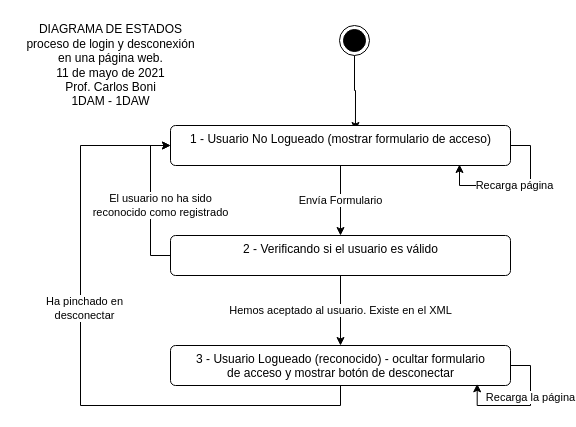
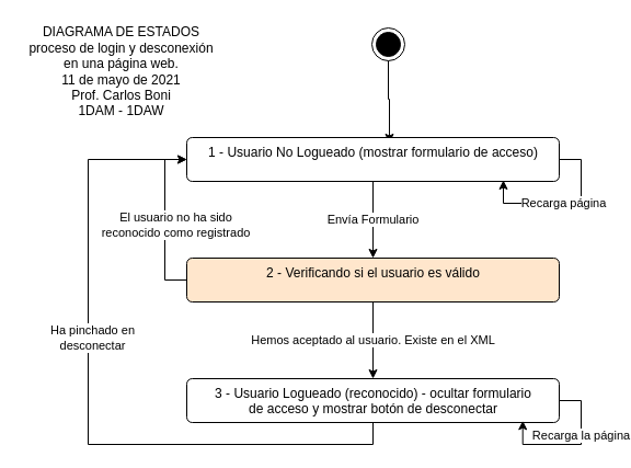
  <mxCell id="0" />
  <mxCell id="1" parent="0" />
  <mxCell id="2" style="edgeStyle=orthogonalEdgeStyle;rounded=0;orthogonalLoop=1;jettySize=auto;html=1;entryX=0.544;entryY=0.125;entryDx=0;entryDy=0;entryPerimeter=0;" edge="1" parent="1" source="3" target="5"><mxGeometry relative="1" as="geometry" /></mxCell>
  <mxCell id="3" value="" style="ellipse;html=1;shape=endState;fillColor=#000000;strokeColor=#000000;" vertex="1" parent="1"><mxGeometry x="339" y="25" width="30" height="30" as="geometry" /></mxCell>
  <mxCell id="4" value="Envía Formulario" style="edgeStyle=orthogonalEdgeStyle;rounded=0;orthogonalLoop=1;jettySize=auto;html=1;entryX=0.5;entryY=0;entryDx=0;entryDy=0;" edge="1" parent="1" source="5" target="9"><mxGeometry relative="1" as="geometry" /></mxCell>
  <mxCell id="5" value="1 - Usuario No Logueado (mostrar formulario de acceso)" style="html=1;align=center;verticalAlign=top;rounded=1;absoluteArcSize=1;arcSize=10;dashed=0;" vertex="1" parent="1"><mxGeometry x="170" y="125" width="340" height="40" as="geometry" /></mxCell>
  <mxCell id="6" value="Recarga página" style="edgeStyle=orthogonalEdgeStyle;rounded=0;orthogonalLoop=1;jettySize=auto;html=1;entryX=0.85;entryY=0.975;entryDx=0;entryDy=0;entryPerimeter=0;exitX=1;exitY=0.5;exitDx=0;exitDy=0;" edge="1" parent="1" source="5" target="5"><mxGeometry relative="1" as="geometry" /></mxCell>
  <mxCell id="7" value="Hemos aceptado al usuario. Existe en el XML" style="edgeStyle=orthogonalEdgeStyle;rounded=0;orthogonalLoop=1;jettySize=auto;html=1;entryX=0.5;entryY=0;entryDx=0;entryDy=0;" edge="1" parent="1" source="9" target="12"><mxGeometry relative="1" as="geometry" /></mxCell>
  <mxCell id="8" value="El usuario no ha sido&lt;br&gt;reconocido como registrado" style="edgeStyle=orthogonalEdgeStyle;rounded=0;orthogonalLoop=1;jettySize=auto;html=1;entryX=0;entryY=0.5;entryDx=0;entryDy=0;exitX=0;exitY=0.5;exitDx=0;exitDy=0;" edge="1" parent="1" source="9" target="5"><mxGeometry x="-0.067" y="-10" relative="1" as="geometry"><mxPoint as="offset" /></mxGeometry></mxCell>
- <mxCell id="9" value="2 - Verificando si el usuario es válido" style="html=1;align=center;verticalAlign=top;rounded=1;absoluteArcSize=1;arcSize=10;dashed=0;" vertex="1" parent="1"><mxGeometry x="170" y="235" width="340" height="40" as="geometry" /></mxCell>
+ <mxCell id="9" value="2 - Verificando si el usuario es válido" style="html=1;align=center;verticalAlign=top;rounded=1;absoluteArcSize=1;arcSize=10;dashed=0;fillColor=#ffe6cc;" vertex="1" parent="1"><mxGeometry x="170" y="235" width="340" height="40" as="geometry" /></mxCell>
  <mxCell id="10" style="edgeStyle=orthogonalEdgeStyle;rounded=0;orthogonalLoop=1;jettySize=auto;html=1;entryX=0;entryY=0.5;entryDx=0;entryDy=0;" edge="1" parent="1" source="12" target="5"><mxGeometry relative="1" as="geometry"><Array as="points"><mxPoint x="340" y="405" /><mxPoint x="80" y="405" /><mxPoint x="80" y="145" /></Array></mxGeometry></mxCell>
  <mxCell id="11" value="Ha pinchado en&lt;br&gt;desconectar" style="edgeLabel;html=1;align=center;verticalAlign=middle;resizable=0;points=[];" vertex="1" connectable="0" parent="10"><mxGeometry x="0.201" y="-2" relative="1" as="geometry"><mxPoint x="1" as="offset" /></mxGeometry></mxCell>
  <mxCell id="12" value="3 - Usuario Logueado (reconocido) - ocultar formulario&lt;br&gt;de acceso y mostrar botón de desconectar" style="html=1;align=center;verticalAlign=top;rounded=1;absoluteArcSize=1;arcSize=10;dashed=0;" vertex="1" parent="1"><mxGeometry x="170" y="345" width="340" height="40" as="geometry" /></mxCell>
  <mxCell id="13" style="edgeStyle=orthogonalEdgeStyle;rounded=0;orthogonalLoop=1;jettySize=auto;html=1;entryX=0.902;entryY=0.958;entryDx=0;entryDy=0;entryPerimeter=0;exitX=1;exitY=0.5;exitDx=0;exitDy=0;" edge="1" parent="1" source="12" target="12"><mxGeometry relative="1" as="geometry"><Array as="points"><mxPoint x="530" y="365" /><mxPoint x="530" y="405" /><mxPoint x="477" y="405" /></Array></mxGeometry></mxCell>
  <mxCell id="14" value="Recarga la página" style="edgeLabel;html=1;align=center;verticalAlign=middle;resizable=0;points=[];" vertex="1" connectable="0" parent="13"><mxGeometry x="-0.247" y="-1" relative="1" as="geometry"><mxPoint as="offset" /></mxGeometry></mxCell>
  <mxCell id="15" value="DIAGRAMA DE ESTADOS&lt;br&gt;proceso de login y desconexión&lt;br&gt;en una página web.&lt;br&gt;11 de mayo de 2021&lt;br&gt;Prof. Carlos Boni&lt;br&gt;1DAM - 1DAW" style="text;html=1;align=center;verticalAlign=middle;resizable=0;points=[];autosize=1;" vertex="1" parent="1"><mxGeometry x="20" y="20" width="180" height="90" as="geometry" /></mxCell>
